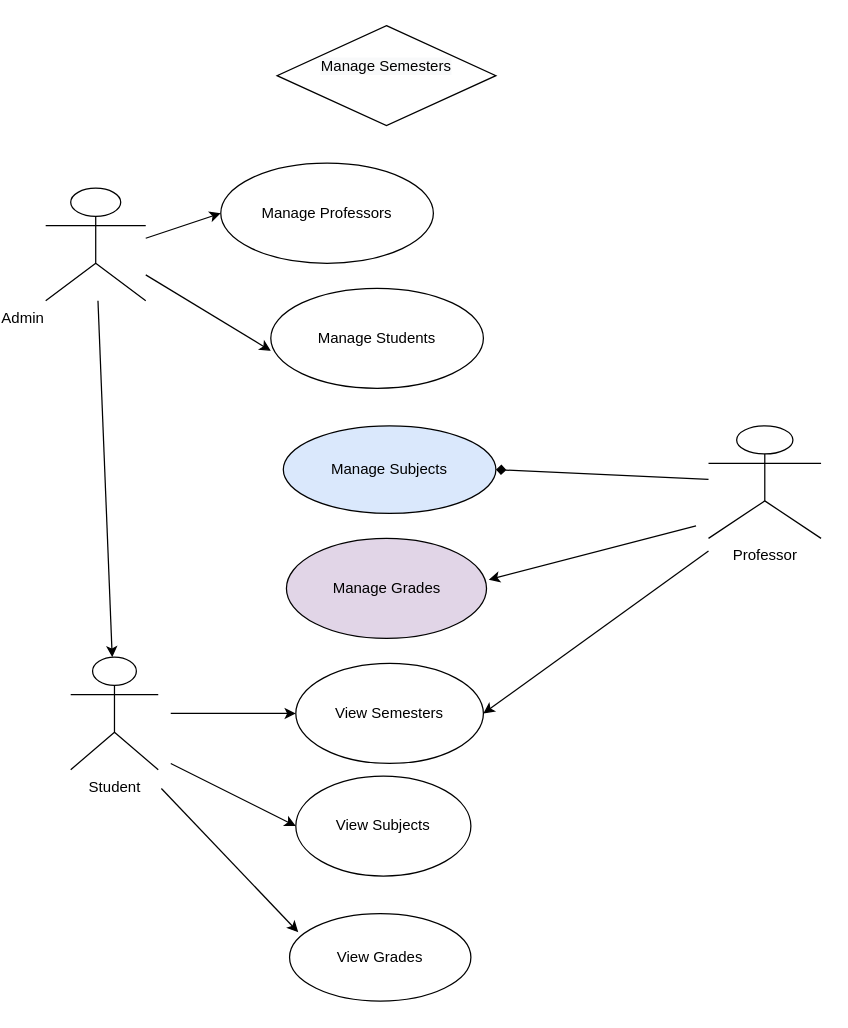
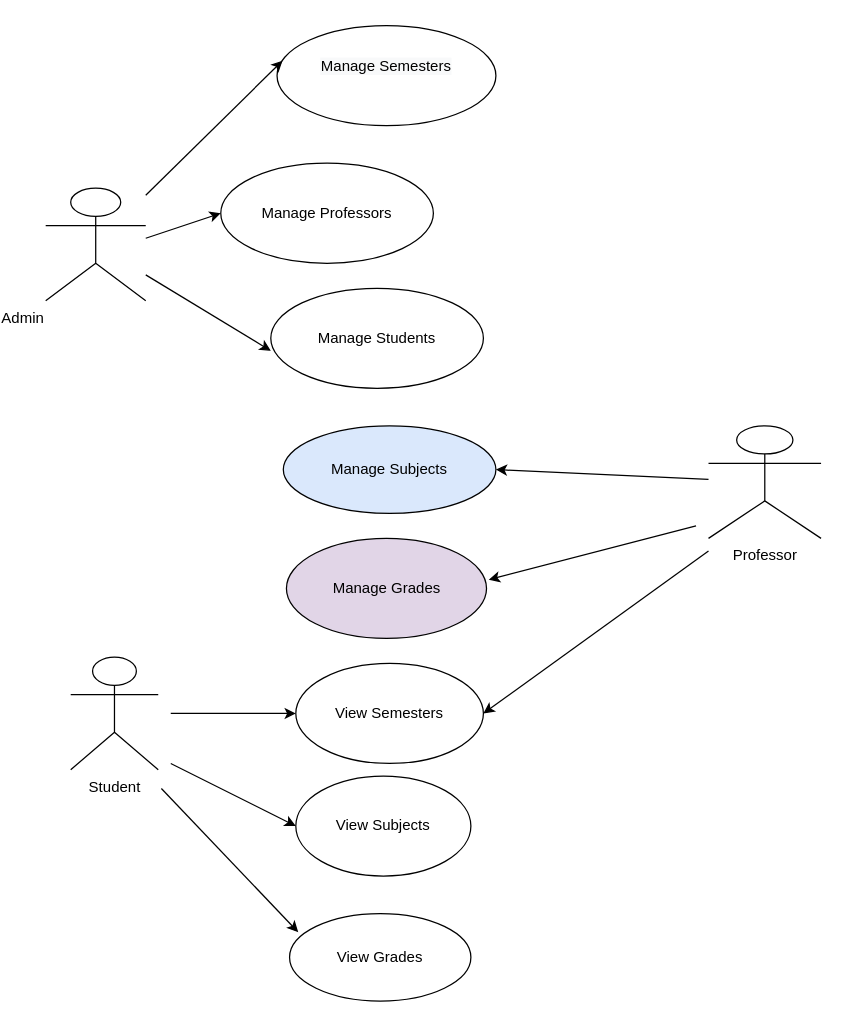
  <mxCell id="0" />
  <mxCell id="1" parent="0" />
- <mxCell id="2" value="&#10;&lt;span style=&quot;color: rgb(0, 0, 0); font-family: Helvetica; font-size: 12px; font-style: normal; font-variant-ligatures: normal; font-variant-caps: normal; font-weight: 400; letter-spacing: normal; orphans: 2; text-align: center; text-indent: 0px; text-transform: none; widows: 2; word-spacing: 0px; -webkit-text-stroke-width: 0px; background-color: rgb(248, 249, 250); text-decoration-thickness: initial; text-decoration-style: initial; text-decoration-color: initial; float: none; display: inline !important;&quot;&gt;Manage Semesters&lt;/span&gt;&#10;&#10;" style="rhombus;whiteSpace=wrap;html=1;" vertex="1" parent="1"><mxGeometry x="205" y="20" width="175" height="80" as="geometry" /></mxCell>
+ <mxCell id="2" value="&#10;&lt;span style=&quot;color: rgb(0, 0, 0); font-family: Helvetica; font-size: 12px; font-style: normal; font-variant-ligatures: normal; font-variant-caps: normal; font-weight: 400; letter-spacing: normal; orphans: 2; text-align: center; text-indent: 0px; text-transform: none; widows: 2; word-spacing: 0px; -webkit-text-stroke-width: 0px; background-color: rgb(248, 249, 250); text-decoration-thickness: initial; text-decoration-style: initial; text-decoration-color: initial; float: none; display: inline !important;&quot;&gt;Manage Semesters&lt;/span&gt;&#10;&#10;" style="ellipse;whiteSpace=wrap;html=1;" vertex="1" parent="1"><mxGeometry x="205" y="20" width="175" height="80" as="geometry" /></mxCell>
  <mxCell id="3" value="View Grades" style="ellipse;whiteSpace=wrap;html=1;" vertex="1" parent="1"><mxGeometry x="215" y="730" width="145" height="70" as="geometry" /></mxCell>
  <mxCell id="4" value="Manage Professors" style="ellipse;whiteSpace=wrap;html=1;" vertex="1" parent="1"><mxGeometry x="160" y="130" width="170" height="80" as="geometry" /></mxCell>
  <mxCell id="5" value="View Subjects" style="ellipse;whiteSpace=wrap;html=1;" vertex="1" parent="1"><mxGeometry x="220" y="620" width="140" height="80" as="geometry" /></mxCell>
  <mxCell id="6" value="Manage Grades" style="ellipse;whiteSpace=wrap;html=1;fillColor=#e1d5e7;" vertex="1" parent="1"><mxGeometry x="212.5" y="430" width="160" height="80" as="geometry" /></mxCell>
  <mxCell id="7" value="Manage Subjects" style="ellipse;whiteSpace=wrap;html=1;fillColor=#dae8fc;" vertex="1" parent="1"><mxGeometry x="210" y="340" width="170" height="70" as="geometry" /></mxCell>
  <mxCell id="8" value="Admin" style="shape=umlActor;verticalLabelPosition=bottom;verticalAlign=top;html=1;outlineConnect=0;labelPosition=left;align=right;" vertex="1" parent="1"><mxGeometry x="20" y="150" width="80" height="90" as="geometry" /></mxCell>
  <mxCell id="9" value="Professor&lt;br&gt;" style="shape=umlActor;verticalLabelPosition=bottom;verticalAlign=top;html=1;outlineConnect=0;" vertex="1" parent="1"><mxGeometry x="550" y="340" width="90" height="90" as="geometry" /></mxCell>
  <mxCell id="10" value="Student" style="shape=umlActor;verticalLabelPosition=bottom;verticalAlign=top;html=1;outlineConnect=0;" vertex="1" parent="1"><mxGeometry x="40" y="525" width="70" height="90" as="geometry" /></mxCell>
  <mxCell id="11" value="" style="endArrow=classic;html=1;rounded=0;entryX=0;entryY=0.5;entryDx=0;entryDy=0;" edge="1" parent="1" target="4"><mxGeometry width="50" height="50" relative="1" as="geometry"><mxPoint x="100" y="190" as="sourcePoint" /><mxPoint x="150" y="140" as="targetPoint" /></mxGeometry></mxCell>
- <mxCell id="12" value="" style="endArrow=classic;html=1;rounded=0;" edge="1" parent="1" source="8" target="10"><mxGeometry width="50" height="50" relative="1" as="geometry"><mxPoint x="330" y="520" as="sourcePoint" /><mxPoint x="380" y="470" as="targetPoint" /></mxGeometry></mxCell>
- <mxCell id="13" value="" style="endArrow=diamond;html=1;rounded=0;entryX=1;entryY=0.5;entryDx=0;entryDy=0;" edge="1" parent="1" source="9" target="7"><mxGeometry width="50" height="50" relative="1" as="geometry"><mxPoint x="330" y="520" as="sourcePoint" /><mxPoint x="380" y="470" as="targetPoint" /></mxGeometry></mxCell>
+ <mxCell id="12" value="" style="endArrow=classic;html=1;rounded=0;entryX=0.025;entryY=0.35;entryDx=0;entryDy=0;entryPerimeter=0;" edge="1" parent="1" source="8" target="2"><mxGeometry width="50" height="50" relative="1" as="geometry"><mxPoint x="330" y="520" as="sourcePoint" /><mxPoint x="380" y="470" as="targetPoint" /></mxGeometry></mxCell>
+ <mxCell id="13" value="" style="endArrow=classic;html=1;rounded=0;entryX=1;entryY=0.5;entryDx=0;entryDy=0;" edge="1" parent="1" source="9" target="7"><mxGeometry width="50" height="50" relative="1" as="geometry"><mxPoint x="330" y="520" as="sourcePoint" /><mxPoint x="380" y="470" as="targetPoint" /></mxGeometry></mxCell>
  <mxCell id="14" value="" style="endArrow=classic;html=1;rounded=0;entryX=1.011;entryY=0.413;entryDx=0;entryDy=0;entryPerimeter=0;" edge="1" parent="1" target="6"><mxGeometry width="50" height="50" relative="1" as="geometry"><mxPoint x="540" y="420" as="sourcePoint" /><mxPoint x="410" y="460" as="targetPoint" /></mxGeometry></mxCell>
  <mxCell id="15" value="" style="endArrow=classic;html=1;rounded=0;" edge="1" parent="1"><mxGeometry width="50" height="50" relative="1" as="geometry"><mxPoint x="120" y="570" as="sourcePoint" /><mxPoint x="220" y="570" as="targetPoint" /></mxGeometry></mxCell>
  <mxCell id="16" value="" style="endArrow=classic;html=1;rounded=0;" edge="1" parent="1"><mxGeometry width="50" height="50" relative="1" as="geometry"><mxPoint x="120" y="610" as="sourcePoint" /><mxPoint x="220" y="660" as="targetPoint" /></mxGeometry></mxCell>
  <mxCell id="17" value="Manage Students" style="ellipse;whiteSpace=wrap;html=1;" vertex="1" parent="1"><mxGeometry x="200" y="230" width="170" height="80" as="geometry" /></mxCell>
  <mxCell id="18" value="" style="endArrow=classic;html=1;rounded=0;entryX=0;entryY=0.625;entryDx=0;entryDy=0;entryPerimeter=0;" edge="1" parent="1" source="8" target="17"><mxGeometry width="50" height="50" relative="1" as="geometry"><mxPoint x="330" y="420" as="sourcePoint" /><mxPoint x="140" y="110" as="targetPoint" /></mxGeometry></mxCell>
  <mxCell id="19" value="View Semesters" style="ellipse;whiteSpace=wrap;html=1;" vertex="1" parent="1"><mxGeometry x="220" y="530" width="150" height="80" as="geometry" /></mxCell>
  <mxCell id="20" value="" style="endArrow=classic;html=1;rounded=0;entryX=1;entryY=0.5;entryDx=0;entryDy=0;" edge="1" parent="1" target="19"><mxGeometry width="50" height="50" relative="1" as="geometry"><mxPoint x="550" y="440" as="sourcePoint" /><mxPoint x="500" y="490" as="targetPoint" /></mxGeometry></mxCell>
  <mxCell id="21" value="" style="endArrow=classic;html=1;rounded=0;entryX=0.048;entryY=0.213;entryDx=0;entryDy=0;entryPerimeter=0;" edge="1" parent="1" target="3"><mxGeometry width="50" height="50" relative="1" as="geometry"><mxPoint x="112.5" y="630" as="sourcePoint" /><mxPoint x="213" y="740" as="targetPoint" /><Array as="points" /></mxGeometry></mxCell>
